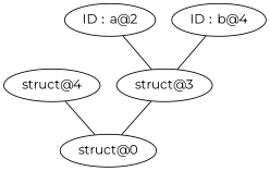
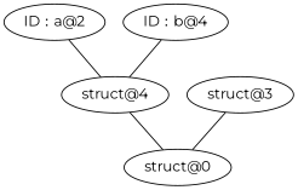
  graph {
    fontname=Montserrat
    node [fontname=Montserrat]
    edge [fontname=Montserrat]
    n1 [label="struct@0"]
    n2 [label="struct@4"]
    "struct@3"
    "ID：a@2"
    "ID：b@4"
    subgraph sub_1 {
      rank=same
      n1
    }
    subgraph sub_2 {
      rank=same
      n2
      "struct@3"
    }
    subgraph sub_3 {
      rank=same
      "ID：a@2"
      "ID：b@4"
    }
    n2 -- n1
    "struct@3" -- n1
-   "ID：a@2" -- "struct@3"
-   "ID：b@4" -- "struct@3"
+   "ID：a@2" -- n2
+   "ID：b@4" -- n2
  }
